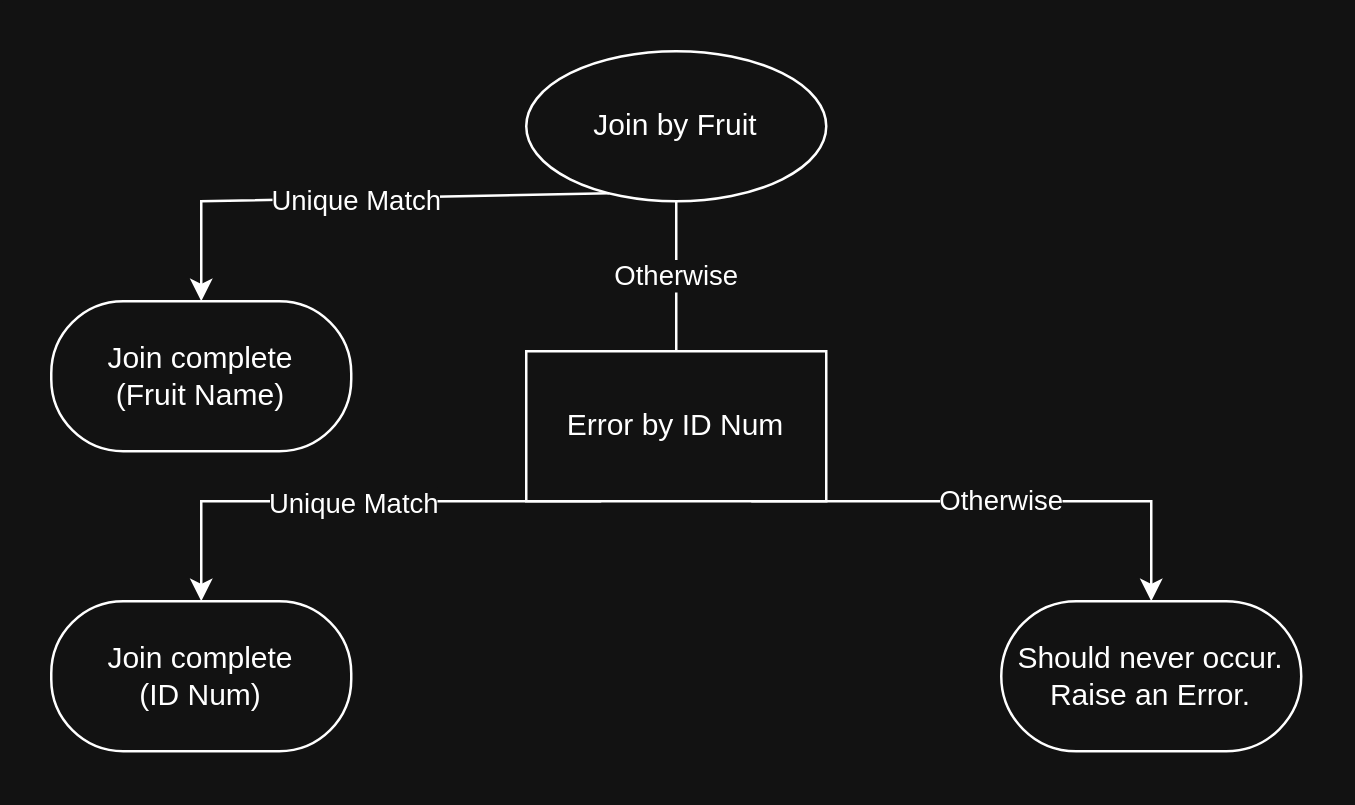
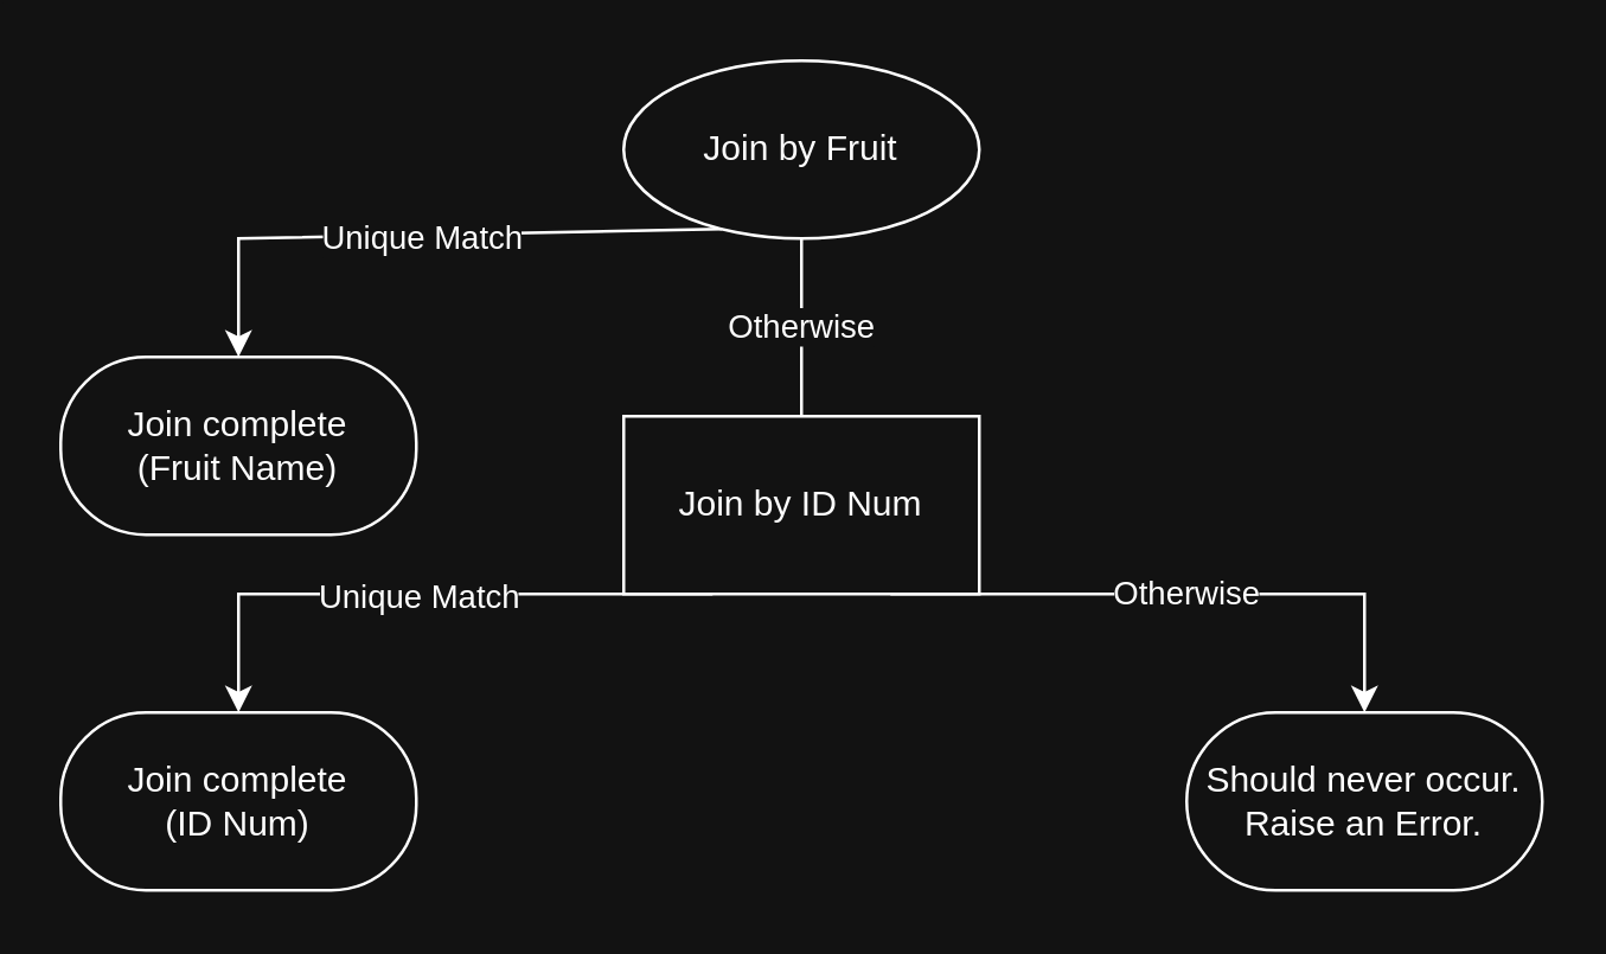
  <mxCell id="0" />
  <mxCell id="1" parent="0" />
  <mxCell id="2" value="Join by Fruit" style="ellipse;whiteSpace=wrap;html=1;fontColor=#FFFFFF;labelBackgroundColor=none;strokeColor=#FFFFFF;fillColor=#121212;" parent="1" vertex="1"><mxGeometry x="210" y="20" width="120" height="60" as="geometry" /></mxCell>
- <mxCell id="3" value="Error by ID Num" style="rounded=0;whiteSpace=wrap;html=1;fontColor=#FFFFFF;labelBackgroundColor=none;fillColor=#121212;strokeColor=#FFFFFF;" parent="1" vertex="1"><mxGeometry x="210" y="140" width="120" height="60" as="geometry" /></mxCell>
+ <mxCell id="3" value="Join by ID Num" style="rounded=0;whiteSpace=wrap;html=1;fontColor=#FFFFFF;labelBackgroundColor=none;fillColor=#121212;strokeColor=#FFFFFF;" parent="1" vertex="1"><mxGeometry x="210" y="140" width="120" height="60" as="geometry" /></mxCell>
  <mxCell id="4" value="" style="endArrow=classic;html=1;rounded=0;exitX=0.25;exitY=1;exitDx=0;exitDy=0;entryX=0.5;entryY=0;entryDx=0;entryDy=0;fontColor=#FFFFFF;labelBackgroundColor=none;strokeColor=#FFFFFF;" parent="1" source="2" edge="1"><mxGeometry width="50" height="50" relative="1" as="geometry"><mxPoint x="270" y="370" as="sourcePoint" /><mxPoint x="80" y="120" as="targetPoint" /><Array as="points"><mxPoint x="80" y="80" /></Array></mxGeometry></mxCell>
  <mxCell id="5" value="Unique Match" style="edgeLabel;html=1;align=center;verticalAlign=middle;resizable=0;points=[];fontColor=#FFFFFF;labelBackgroundColor=#121212;" parent="4" vertex="1" connectable="0"><mxGeometry x="0.16" y="-2" relative="1" as="geometry"><mxPoint x="16" y="2" as="offset" /></mxGeometry></mxCell>
  <mxCell id="6" value="Join complete&lt;br&gt;(Fruit Name)" style="rounded=1;whiteSpace=wrap;html=1;arcSize=48;fontColor=#FFFFFF;labelBackgroundColor=none;" parent="1" vertex="1"><mxGeometry x="20" y="120" width="120" height="60" as="geometry" /></mxCell>
  <mxCell id="7" value="" style="endArrow=classic;html=1;rounded=0;exitX=0.25;exitY=1;exitDx=0;exitDy=0;entryX=0.5;entryY=0;entryDx=0;entryDy=0;fontColor=#FFFFFF;labelBackgroundColor=none;strokeColor=#FFFFFF;" parent="1" edge="1"><mxGeometry width="50" height="50" relative="1" as="geometry"><mxPoint x="240" y="200" as="sourcePoint" /><mxPoint x="80" y="240" as="targetPoint" /><Array as="points"><mxPoint x="80" y="200" /></Array></mxGeometry></mxCell>
  <mxCell id="8" value="Unique Match" style="edgeLabel;html=1;align=center;verticalAlign=middle;resizable=0;points=[];fontColor=#FFFFFF;labelBackgroundColor=#121212;" parent="7" vertex="1" connectable="0"><mxGeometry x="0.16" y="-2" relative="1" as="geometry"><mxPoint x="16" y="2" as="offset" /></mxGeometry></mxCell>
  <mxCell id="9" value="Otherwise" style="endArrow=classic;html=1;rounded=0;exitX=0.75;exitY=1;exitDx=0;exitDy=0;entryX=0.5;entryY=0;entryDx=0;entryDy=0;fontColor=#FFFFFF;labelBackgroundColor=#121212;strokeColor=#FFFFFF;" parent="1" edge="1"><mxGeometry width="50" height="50" relative="1" as="geometry"><mxPoint x="300" y="200" as="sourcePoint" /><mxPoint x="460" y="240" as="targetPoint" /><Array as="points"><mxPoint x="460" y="200" /></Array></mxGeometry></mxCell>
  <mxCell id="10" value="Join complete&lt;br&gt;(ID Num)" style="rounded=1;whiteSpace=wrap;html=1;arcSize=48;fontColor=#FFFFFF;labelBackgroundColor=none;" parent="1" vertex="1"><mxGeometry x="20" y="240" width="120" height="60" as="geometry" /></mxCell>
  <mxCell id="11" value="Otherwise" style="endArrow=none;html=1;rounded=0;exitX=0.5;exitY=1;exitDx=0;exitDy=0;entryX=0.5;entryY=0;entryDx=0;entryDy=0;fontColor=#FFFFFF;labelBackgroundColor=#121212;strokeColor=#FFFFFF;" parent="1" source="2" target="3" edge="1"><mxGeometry width="50" height="50" relative="1" as="geometry"><mxPoint x="290" y="320" as="sourcePoint" /><mxPoint x="340" y="270" as="targetPoint" /></mxGeometry></mxCell>
  <mxCell id="12" value="Should never occur.&lt;br&gt;Raise an Error." style="rounded=1;whiteSpace=wrap;html=1;arcSize=50;fontColor=#FFFFFF;labelBackgroundColor=none;" parent="1" vertex="1"><mxGeometry x="400" y="240" width="120" height="60" as="geometry" /></mxCell>
  <mxCell id="13" value="Should never occur.&lt;br&gt;Raise an Error." style="rounded=1;whiteSpace=wrap;html=1;arcSize=50;fontColor=#FFFFFF;labelBackgroundColor=none;strokeColor=#FFFFFF;fillColor=#121212;" parent="1" vertex="1"><mxGeometry x="400" y="240" width="120" height="60" as="geometry" /></mxCell>
  <mxCell id="14" value="Join complete&lt;br&gt;(ID Num)" style="rounded=1;whiteSpace=wrap;html=1;arcSize=48;fontColor=#FFFFFF;labelBackgroundColor=none;strokeColor=#FFFFFF;fillColor=#121212;" parent="1" vertex="1"><mxGeometry x="20" y="240" width="120" height="60" as="geometry" /></mxCell>
  <mxCell id="15" value="Join complete&lt;br&gt;(Fruit Name)" style="rounded=1;whiteSpace=wrap;html=1;arcSize=48;fontColor=#FFFFFF;labelBackgroundColor=none;strokeColor=#FFFFFF;fillColor=#121212;" parent="1" vertex="1"><mxGeometry x="20" y="120" width="120" height="60" as="geometry" /></mxCell>
